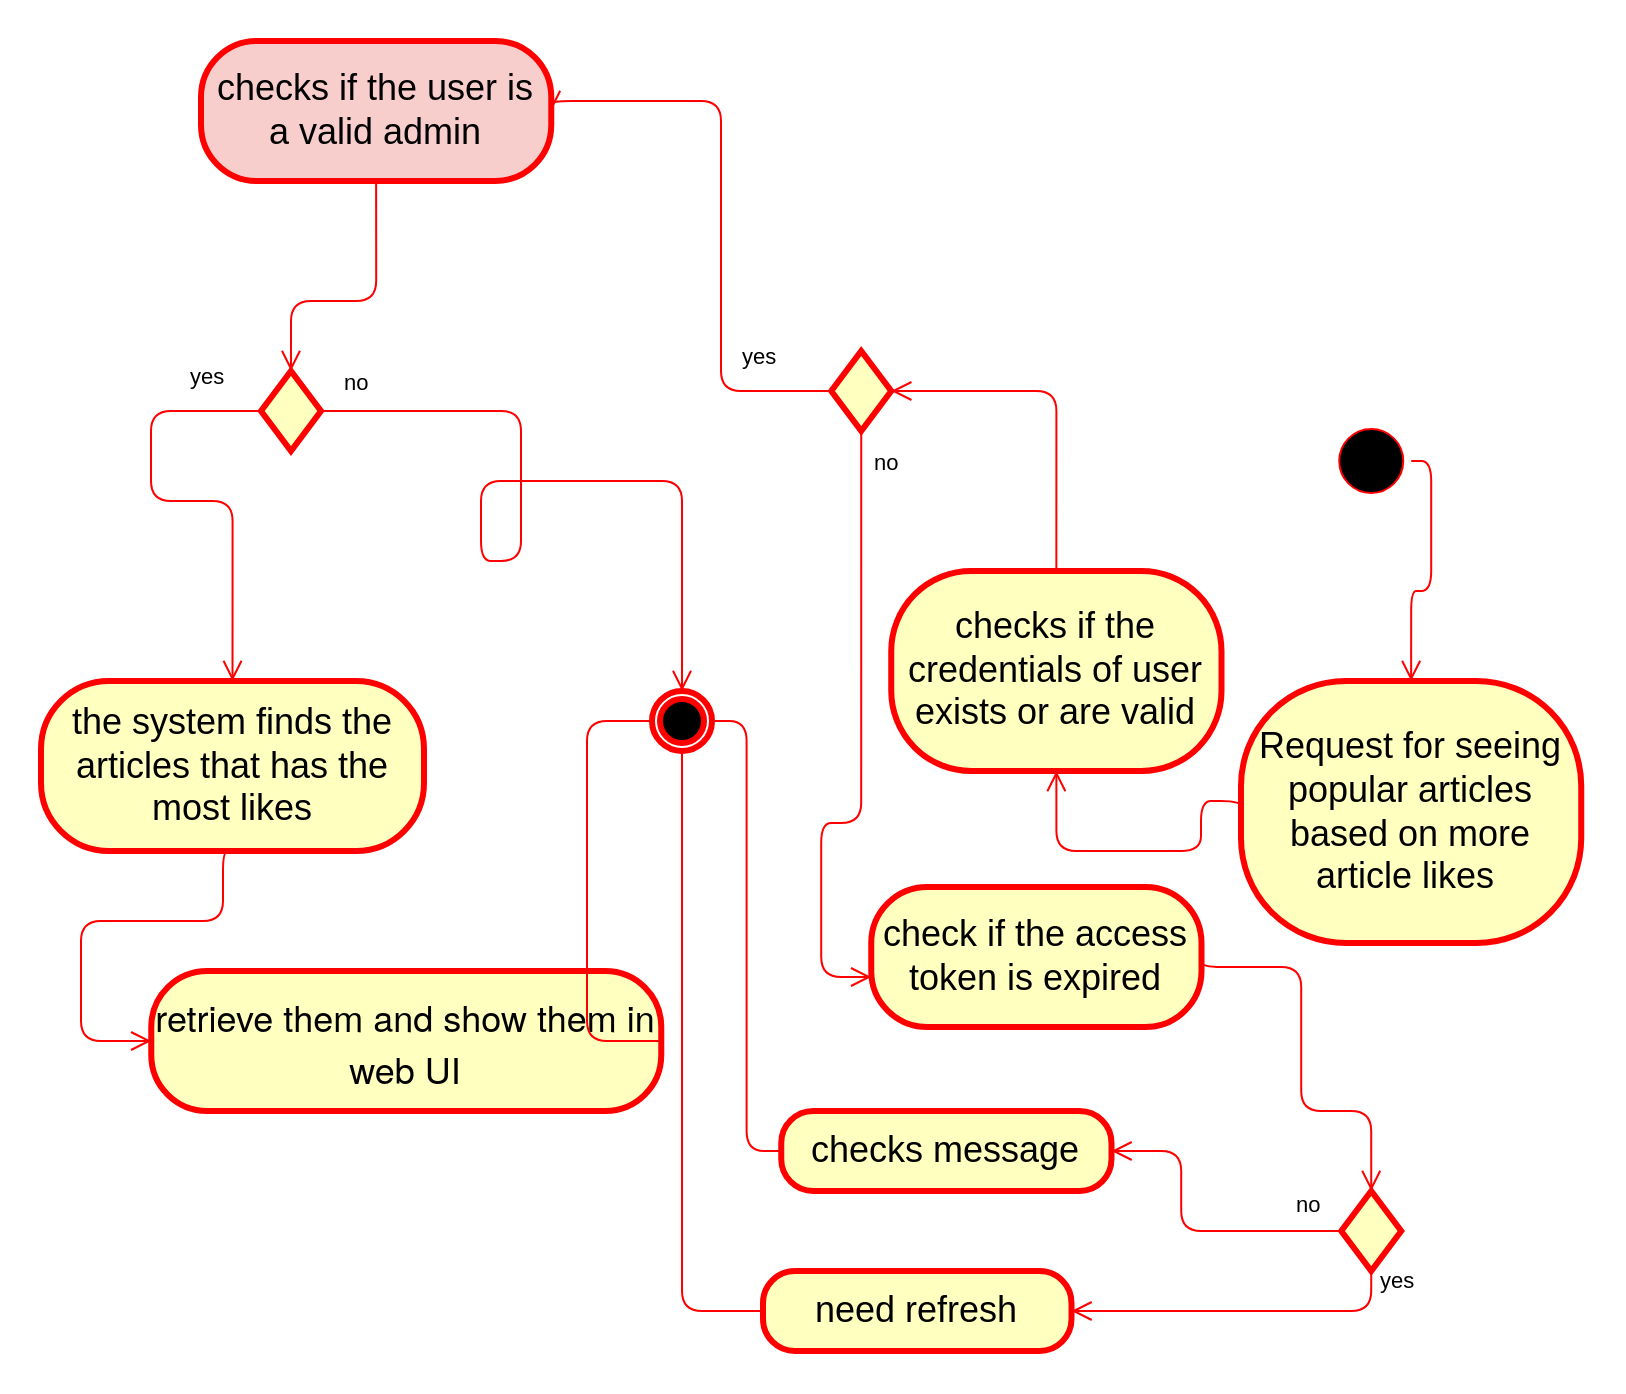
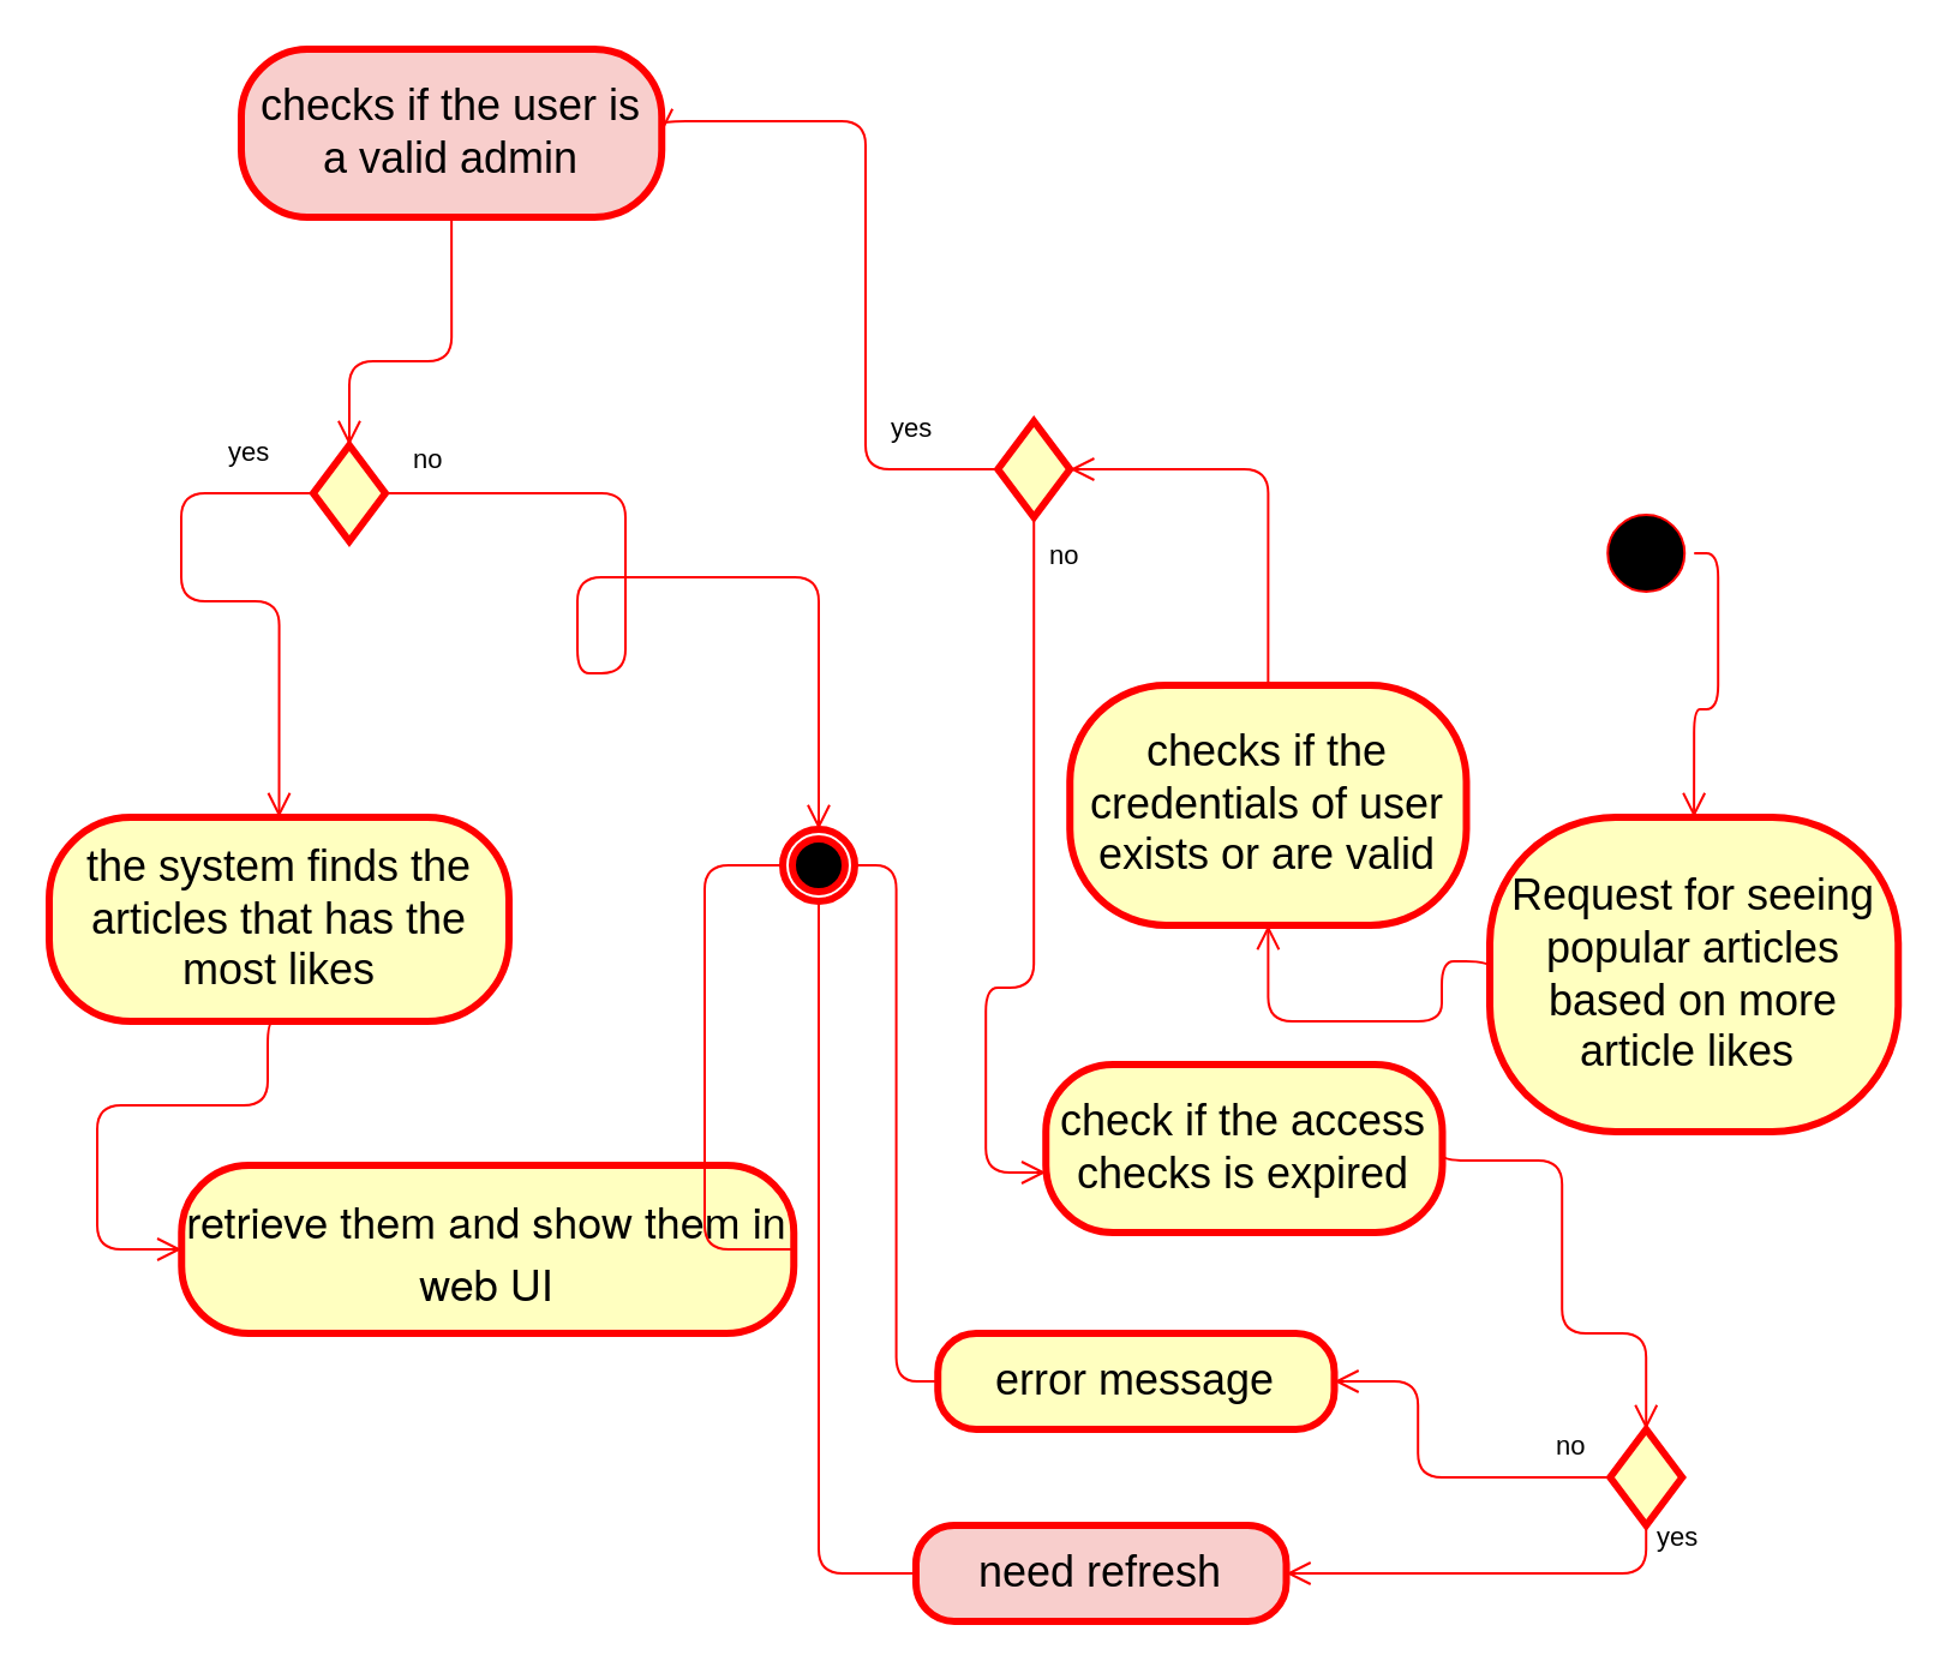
  <mxCell id="0" />
  <mxCell id="1" parent="0" />
  <mxCell id="2" value="the system finds the articles that has the most likes" style="rounded=1;whiteSpace=wrap;html=1;arcSize=40;fontColor=#000000;fillColor=#ffffc0;strokeColor=#ff0000;strokeWidth=3;fontSize=18;" vertex="1" parent="1"><mxGeometry x="20" y="340" width="191.5" height="85" as="geometry" /></mxCell>
  <mxCell id="3" value="" style="edgeStyle=orthogonalEdgeStyle;html=1;verticalAlign=bottom;endArrow=open;endSize=8;strokeColor=#ff0000;fontSize=18;startArrow=none;exitX=0.5;exitY=1;exitDx=0;exitDy=0;entryX=0;entryY=0.5;entryDx=0;entryDy=0;" edge="1" parent="1" source="2" target="4"><mxGeometry relative="1" as="geometry"><mxPoint x="125" y="246" as="targetPoint" /><mxPoint x="260.5" y="178" as="sourcePoint" /><Array as="points"><mxPoint x="111" y="425" /><mxPoint x="111" y="460" /><mxPoint x="40" y="460" /><mxPoint x="40" y="520" /></Array></mxGeometry></mxCell>
  <mxCell id="4" value="&lt;p style=&quot;margin: 0px; font-variant-numeric: normal; font-variant-east-asian: normal; font-variant-alternates: normal; font-size-adjust: none; font-kerning: auto; font-optical-sizing: auto; font-feature-settings: normal; font-variation-settings: normal; font-variant-position: normal; font-stretch: normal; line-height: normal; font-family: &amp;quot;Helvetica Neue&amp;quot;;&quot; class=&quot;p1&quot;&gt;retrieve them and show them in web UI&lt;/p&gt;" style="rounded=1;whiteSpace=wrap;html=1;arcSize=40;fontColor=#000000;fillColor=#ffffc0;strokeColor=#ff0000;strokeWidth=3;fontFamily=Helvetica;fontSize=18;align=center;" vertex="1" parent="1"><mxGeometry x="75.13" y="485" width="255" height="70" as="geometry" /></mxCell>
  <mxCell id="5" value="" style="ellipse;html=1;shape=endState;fillColor=#000000;strokeColor=#ff0000;strokeWidth=3;fontFamily=Helvetica;fontSize=8;fontColor=#FFFFFF;" vertex="1" parent="1"><mxGeometry x="325.5" y="345" width="30" height="30" as="geometry" /></mxCell>
  <mxCell id="6" value="" style="ellipse;html=1;shape=startState;fillColor=#000000;strokeColor=#ff0000;" vertex="1" parent="1"><mxGeometry x="665.12" y="210" width="40" height="40" as="geometry" /></mxCell>
  <mxCell id="7" value="" style="edgeStyle=orthogonalEdgeStyle;html=1;verticalAlign=bottom;endArrow=open;endSize=8;strokeColor=#ff0000;entryX=0.5;entryY=0;entryDx=0;entryDy=0;exitX=1;exitY=0.5;exitDx=0;exitDy=0;" edge="1" parent="1" source="6" target="8"><mxGeometry relative="1" as="geometry"><mxPoint x="430.62" y="297" as="targetPoint" /><mxPoint x="450.62" y="215" as="sourcePoint" /></mxGeometry></mxCell>
  <mxCell id="8" value="&lt;span style=&quot;font-size: 18px;&quot;&gt;Request for seeing popular articles based on more article likes&amp;nbsp;&lt;/span&gt;" style="rounded=1;whiteSpace=wrap;html=1;arcSize=40;fontColor=#000000;fillColor=#ffffc0;strokeColor=#ff0000;strokeWidth=3;" vertex="1" parent="1"><mxGeometry x="620" y="340" width="170.12" height="131" as="geometry" /></mxCell>
  <mxCell id="9" value="" style="edgeStyle=orthogonalEdgeStyle;html=1;verticalAlign=bottom;endArrow=open;endSize=8;strokeColor=#ff0000;entryX=0.5;entryY=1;entryDx=0;entryDy=0;exitX=0;exitY=0.5;exitDx=0;exitDy=0;" edge="1" parent="1" source="8" target="10"><mxGeometry relative="1" as="geometry"><mxPoint x="269.62" y="327" as="targetPoint" /><Array as="points"><mxPoint x="600" y="400" /><mxPoint x="600" y="425" /><mxPoint x="528" y="425" /></Array></mxGeometry></mxCell>
  <mxCell id="10" value="checks if the credentials of user exists or are valid" style="rounded=1;whiteSpace=wrap;html=1;arcSize=40;fontColor=#000000;fillColor=#ffffc0;strokeColor=#ff0000;strokeWidth=3;fontSize=18;" vertex="1" parent="1"><mxGeometry x="445.12" y="285" width="165.13" height="100" as="geometry" /></mxCell>
  <mxCell id="11" value="" style="rhombus;whiteSpace=wrap;html=1;fillColor=#ffffc0;strokeColor=#ff0000;strokeWidth=3;fontSize=18;" vertex="1" parent="1"><mxGeometry x="415.12" y="175" width="30" height="40" as="geometry" /></mxCell>
  <mxCell id="12" value="no" style="edgeStyle=orthogonalEdgeStyle;html=1;align=left;verticalAlign=bottom;endArrow=open;endSize=8;strokeColor=#ff0000;exitX=0.5;exitY=1;exitDx=0;exitDy=0;labelBackgroundColor=none;entryX=0;entryY=0.5;entryDx=0;entryDy=0;" edge="1" parent="1" source="11"><mxGeometry x="-0.84" y="5" relative="1" as="geometry"><mxPoint x="435.12" y="488" as="targetPoint" /><mxPoint x="430.12" y="225" as="sourcePoint" /><Array as="points"><mxPoint x="430.12" y="411" /><mxPoint x="410.12" y="411" /><mxPoint x="410.12" y="488" /></Array><mxPoint as="offset" /></mxGeometry></mxCell>
  <mxCell id="13" value="" style="edgeStyle=orthogonalEdgeStyle;html=1;verticalAlign=bottom;endArrow=open;endSize=8;strokeColor=#ff0000;entryX=1;entryY=0.5;entryDx=0;entryDy=0;exitX=0.5;exitY=0;exitDx=0;exitDy=0;" edge="1" parent="1" source="10" target="11"><mxGeometry relative="1" as="geometry"><mxPoint x="372.63" y="315.95" as="targetPoint" /><Array as="points"><mxPoint x="528" y="195" /></Array><mxPoint x="530.12" y="303" as="sourcePoint" /></mxGeometry></mxCell>
- <mxCell id="14" value="check if the access token is expired" style="rounded=1;whiteSpace=wrap;html=1;arcSize=40;fontColor=#000000;fillColor=#ffffc0;strokeColor=#ff0000;strokeWidth=3;fontSize=18;" vertex="1" parent="1"><mxGeometry x="435.12" y="443" width="165.13" height="70" as="geometry" /></mxCell>
+ <mxCell id="14" value="check if the access checks is expired" style="rounded=1;whiteSpace=wrap;html=1;arcSize=40;fontColor=#000000;fillColor=#ffffc0;strokeColor=#ff0000;strokeWidth=3;fontSize=18;" vertex="1" parent="1"><mxGeometry x="435.12" y="443" width="165.13" height="70" as="geometry" /></mxCell>
  <mxCell id="15" value="" style="rhombus;whiteSpace=wrap;html=1;fillColor=#ffffc0;strokeColor=#ff0000;strokeWidth=3;fontSize=18;" vertex="1" parent="1"><mxGeometry x="670.12" y="595" width="30" height="40" as="geometry" /></mxCell>
  <mxCell id="16" value="yes" style="edgeStyle=orthogonalEdgeStyle;html=1;align=left;verticalAlign=bottom;endArrow=open;endSize=8;strokeColor=#ff0000;exitX=0.5;exitY=1;exitDx=0;exitDy=0;labelBackgroundColor=none;entryX=1;entryY=0.5;entryDx=0;entryDy=0;" edge="1" parent="1" source="15" target="20"><mxGeometry x="-0.83" y="3" relative="1" as="geometry"><mxPoint x="757.25" y="752.93" as="targetPoint" /><mxPoint x="944" y="842.55" as="sourcePoint" /><Array as="points"><mxPoint x="685.12" y="655" /></Array><mxPoint as="offset" /></mxGeometry></mxCell>
  <mxCell id="17" value="no" style="edgeStyle=orthogonalEdgeStyle;html=1;align=left;verticalAlign=top;endArrow=open;endSize=8;strokeColor=#ff0000;exitX=0;exitY=0.5;exitDx=0;exitDy=0;labelBackgroundColor=none;entryX=1;entryY=0.5;entryDx=0;entryDy=0;" edge="1" parent="1" source="15" target="19"><mxGeometry x="-0.689" y="-26" relative="1" as="geometry"><mxPoint x="490.12" y="633" as="targetPoint" /><mxPoint x="927.12" y="878.93" as="sourcePoint" /><mxPoint as="offset" /><Array as="points"><mxPoint x="590.12" y="615" /><mxPoint x="590.12" y="575" /></Array></mxGeometry></mxCell>
  <mxCell id="18" value="" style="edgeStyle=orthogonalEdgeStyle;html=1;verticalAlign=bottom;endArrow=open;endSize=8;strokeColor=#ff0000;entryX=0.5;entryY=0;entryDx=0;entryDy=0;exitX=1;exitY=0.5;exitDx=0;exitDy=0;" edge="1" parent="1" source="14" target="15"><mxGeometry relative="1" as="geometry"><mxPoint x="694.76" y="585.88" as="targetPoint" /><Array as="points"><mxPoint x="600.12" y="483" /><mxPoint x="650.12" y="483" /><mxPoint x="650.12" y="555" /><mxPoint x="685.12" y="555" /></Array><mxPoint x="674.25" y="601.93" as="sourcePoint" /></mxGeometry></mxCell>
- <mxCell id="19" value="checks message" style="rounded=1;whiteSpace=wrap;html=1;arcSize=40;fontColor=#000000;fillColor=#ffffc0;strokeColor=#ff0000;strokeWidth=3;fontSize=18;" vertex="1" parent="1"><mxGeometry x="390.12" y="555" width="165.13" height="40" as="geometry" /></mxCell>
- <mxCell id="20" value="need refresh" style="rounded=1;whiteSpace=wrap;html=1;arcSize=40;fontColor=#000000;fillColor=#ffffc0;strokeColor=#ff0000;strokeWidth=3;fontSize=18;" vertex="1" parent="1"><mxGeometry x="381" y="635" width="154.25" height="40" as="geometry" /></mxCell>
+ <mxCell id="19" value="error message" style="rounded=1;whiteSpace=wrap;html=1;arcSize=40;fontColor=#000000;fillColor=#ffffc0;strokeColor=#ff0000;strokeWidth=3;fontSize=18;" vertex="1" parent="1"><mxGeometry x="390.12" y="555" width="165.13" height="40" as="geometry" /></mxCell>
+ <mxCell id="20" value="need refresh" style="rounded=1;whiteSpace=wrap;html=1;arcSize=40;fontColor=#000000;fillColor=#f8cecc;strokeColor=#ff0000;strokeWidth=3;fontSize=18;" vertex="1" parent="1"><mxGeometry x="381" y="635" width="154.25" height="40" as="geometry" /></mxCell>
  <mxCell id="21" value="yes" style="edgeStyle=orthogonalEdgeStyle;html=1;align=left;verticalAlign=top;endArrow=open;endSize=8;strokeColor=#ff0000;exitX=0;exitY=0.5;exitDx=0;exitDy=0;labelBackgroundColor=none;entryX=1;entryY=0.5;entryDx=0;entryDy=0;" edge="1" parent="1" source="11" target="25"><mxGeometry x="-0.681" y="-30" relative="1" as="geometry"><mxPoint x="317" y="170" as="targetPoint" /><mxPoint x="420.5" y="175" as="sourcePoint" /><mxPoint as="offset" /><Array as="points"><mxPoint x="360" y="195" /><mxPoint x="360" y="50" /></Array></mxGeometry></mxCell>
  <mxCell id="22" value="" style="edgeStyle=orthogonalEdgeStyle;html=1;verticalAlign=bottom;endArrow=none;endSize=8;strokeColor=#ff0000;labelBackgroundColor=none;fontFamily=Helvetica;fontSize=18;fontColor=#FFFFFF;exitX=0;exitY=0.5;exitDx=0;exitDy=0;entryX=1;entryY=0.5;entryDx=0;entryDy=0;" edge="1" parent="1" source="19" target="5"><mxGeometry relative="1" as="geometry"><mxPoint x="372" y="395" as="targetPoint" /><mxPoint x="305.5" y="440" as="sourcePoint" /></mxGeometry></mxCell>
  <mxCell id="23" value="" style="edgeStyle=orthogonalEdgeStyle;html=1;verticalAlign=bottom;endArrow=none;endSize=8;strokeColor=#ff0000;labelBackgroundColor=none;fontFamily=Helvetica;fontSize=18;fontColor=#FFFFFF;exitX=0;exitY=0.5;exitDx=0;exitDy=0;entryX=0.5;entryY=1;entryDx=0;entryDy=0;" edge="1" parent="1" source="20" target="5"><mxGeometry relative="1" as="geometry"><mxPoint x="295.5" y="370.5" as="targetPoint" /><mxPoint x="330.12" y="585.5" as="sourcePoint" /><Array as="points"><mxPoint x="341" y="655" /></Array></mxGeometry></mxCell>
  <mxCell id="24" value="" style="edgeStyle=orthogonalEdgeStyle;html=1;verticalAlign=bottom;endArrow=none;endSize=8;strokeColor=#ff0000;labelBackgroundColor=none;fontFamily=Helvetica;fontSize=18;fontColor=#FFFFFF;exitX=0;exitY=0.5;exitDx=0;exitDy=0;entryX=1;entryY=0.5;entryDx=0;entryDy=0;" edge="1" parent="1" source="5" target="4"><mxGeometry relative="1" as="geometry"><mxPoint x="180.03" y="440" as="targetPoint" /><mxPoint x="214.65" y="655" as="sourcePoint" /><Array as="points"><mxPoint x="293" y="360" /><mxPoint x="293" y="520" /></Array></mxGeometry></mxCell>
  <mxCell id="25" value="checks if the user is a valid admin" style="rounded=1;whiteSpace=wrap;html=1;arcSize=40;fontColor=#000000;fillColor=#f8cecc;strokeColor=#ff0000;strokeWidth=3;fontSize=18;" vertex="1" parent="1"><mxGeometry x="100" y="20" width="175.13" height="70" as="geometry" /></mxCell>
  <mxCell id="26" value="" style="rhombus;whiteSpace=wrap;html=1;fillColor=#ffffc0;strokeColor=#ff0000;strokeWidth=3;fontSize=18;" vertex="1" parent="1"><mxGeometry x="129.99" y="185" width="30" height="40" as="geometry" /></mxCell>
  <mxCell id="27" value="" style="edgeStyle=orthogonalEdgeStyle;html=1;verticalAlign=bottom;endArrow=open;endSize=8;strokeColor=#ff0000;entryX=0.5;entryY=0;entryDx=0;entryDy=0;exitX=0.5;exitY=1;exitDx=0;exitDy=0;" edge="1" parent="1" source="25" target="26"><mxGeometry relative="1" as="geometry"><mxPoint x="87.5" y="325.95" as="targetPoint" /><Array as="points"><mxPoint x="188" y="150" /><mxPoint x="145" y="150" /></Array><mxPoint x="268.055" y="295" as="sourcePoint" /></mxGeometry></mxCell>
  <mxCell id="28" value="yes" style="edgeStyle=orthogonalEdgeStyle;html=1;align=left;verticalAlign=top;endArrow=open;endSize=8;strokeColor=#ff0000;exitX=0;exitY=0.5;exitDx=0;exitDy=0;labelBackgroundColor=none;entryX=0.5;entryY=0;entryDx=0;entryDy=0;" edge="1" parent="1" source="26" target="2"><mxGeometry x="-0.681" y="-30" relative="1" as="geometry"><mxPoint x="240" y="300" as="targetPoint" /><mxPoint x="135.37" y="185" as="sourcePoint" /><mxPoint as="offset" /><Array as="points"><mxPoint x="75" y="205" /><mxPoint x="75" y="250" /><mxPoint x="116" y="250" /></Array></mxGeometry></mxCell>
  <mxCell id="29" value="no" style="edgeStyle=orthogonalEdgeStyle;html=1;align=left;verticalAlign=bottom;endArrow=open;endSize=8;strokeColor=#ff0000;exitX=1;exitY=0.5;exitDx=0;exitDy=0;labelBackgroundColor=none;entryX=0.5;entryY=0;entryDx=0;entryDy=0;" edge="1" parent="1" source="26" target="5"><mxGeometry x="-0.955" y="5" relative="1" as="geometry"><mxPoint x="264.96" y="443" as="targetPoint" /><mxPoint x="259.96" y="170" as="sourcePoint" /><Array as="points"><mxPoint x="260" y="205" /><mxPoint x="260" y="280" /><mxPoint x="240" y="280" /><mxPoint x="240" y="240" /><mxPoint x="340" y="240" /></Array><mxPoint as="offset" /></mxGeometry></mxCell>
